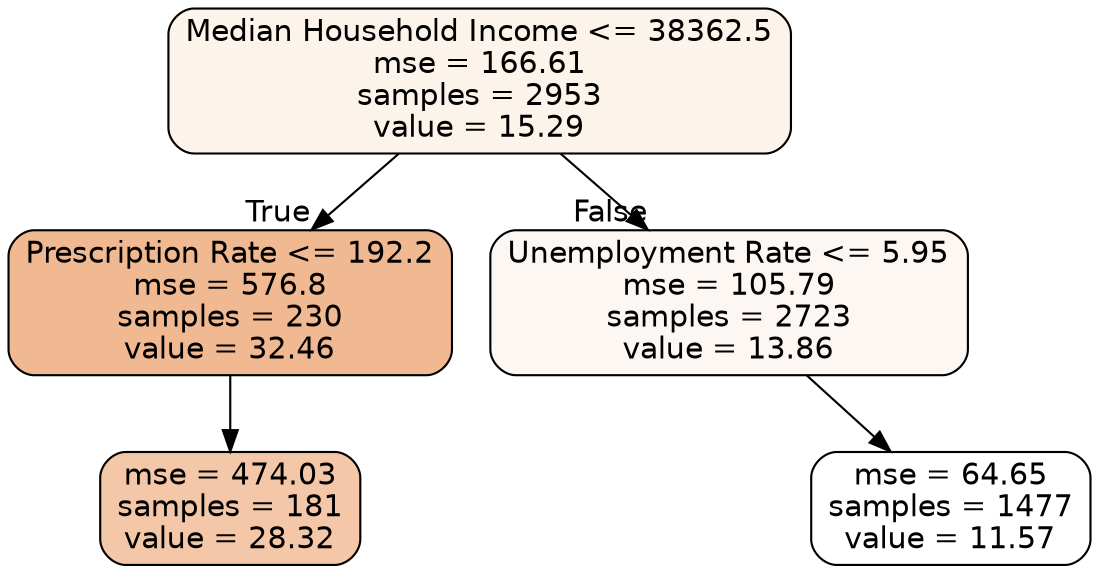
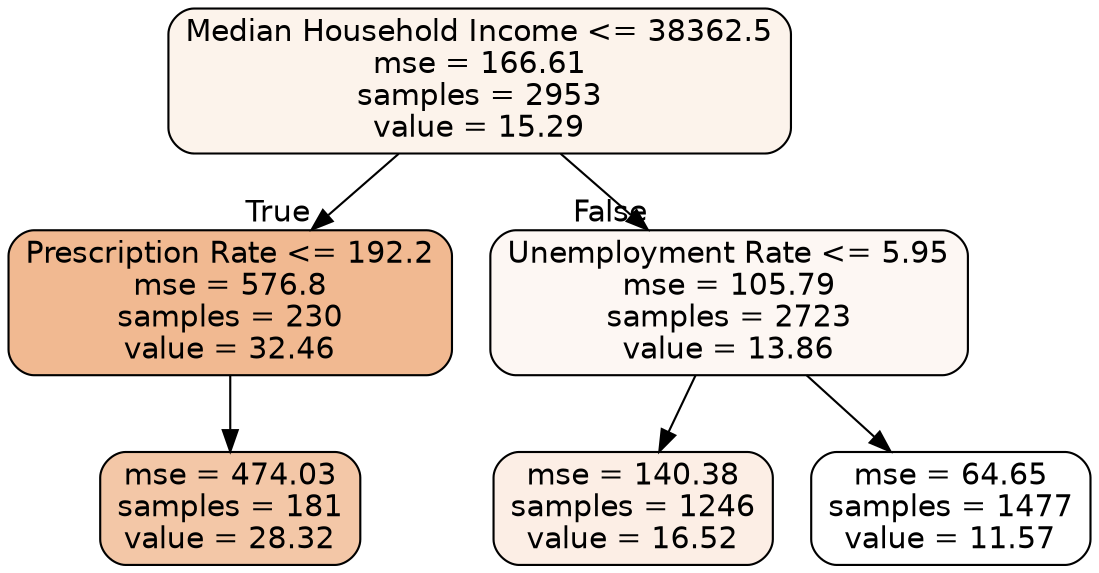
  digraph {
    node [color=black fontname=helvetica shape=box style="filled, rounded"]
    edge [fontname=helvetica]
    n1 [fillcolor="#fcf3eb" label="Median Household Income <= 38362.5\nmse = 166.61\nsamples = 2953\nvalue = 15.29"]
    n2 [fillcolor="#f1b991" label="Prescription Rate <= 192.2\nmse = 576.8\nsamples = 230\nvalue = 32.46"]
    n3 [fillcolor="#fdf7f3" label="Unemployment Rate <= 5.95\nmse = 105.79\nsamples = 2723\nvalue = 13.86"]
    n4 [fillcolor="#f3c7a7" label="mse = 474.03\nsamples = 181\nvalue = 28.32"]
+   n5 [fillcolor="#fceee5" label="mse = 140.38\nsamples = 1246\nvalue = 16.52"]
    n6 [fillcolor="#ffffff" label="mse = 64.65\nsamples = 1477\nvalue = 11.57"]
    n1 -> n2 [headlabel=True labelangle=45 labeldistance=2.5]
    n1 -> n3 [headlabel=False labelangle=-45 labeldistance=2.5]
    n2 -> n4
+   n3 -> n5
    n3 -> n6
  }
